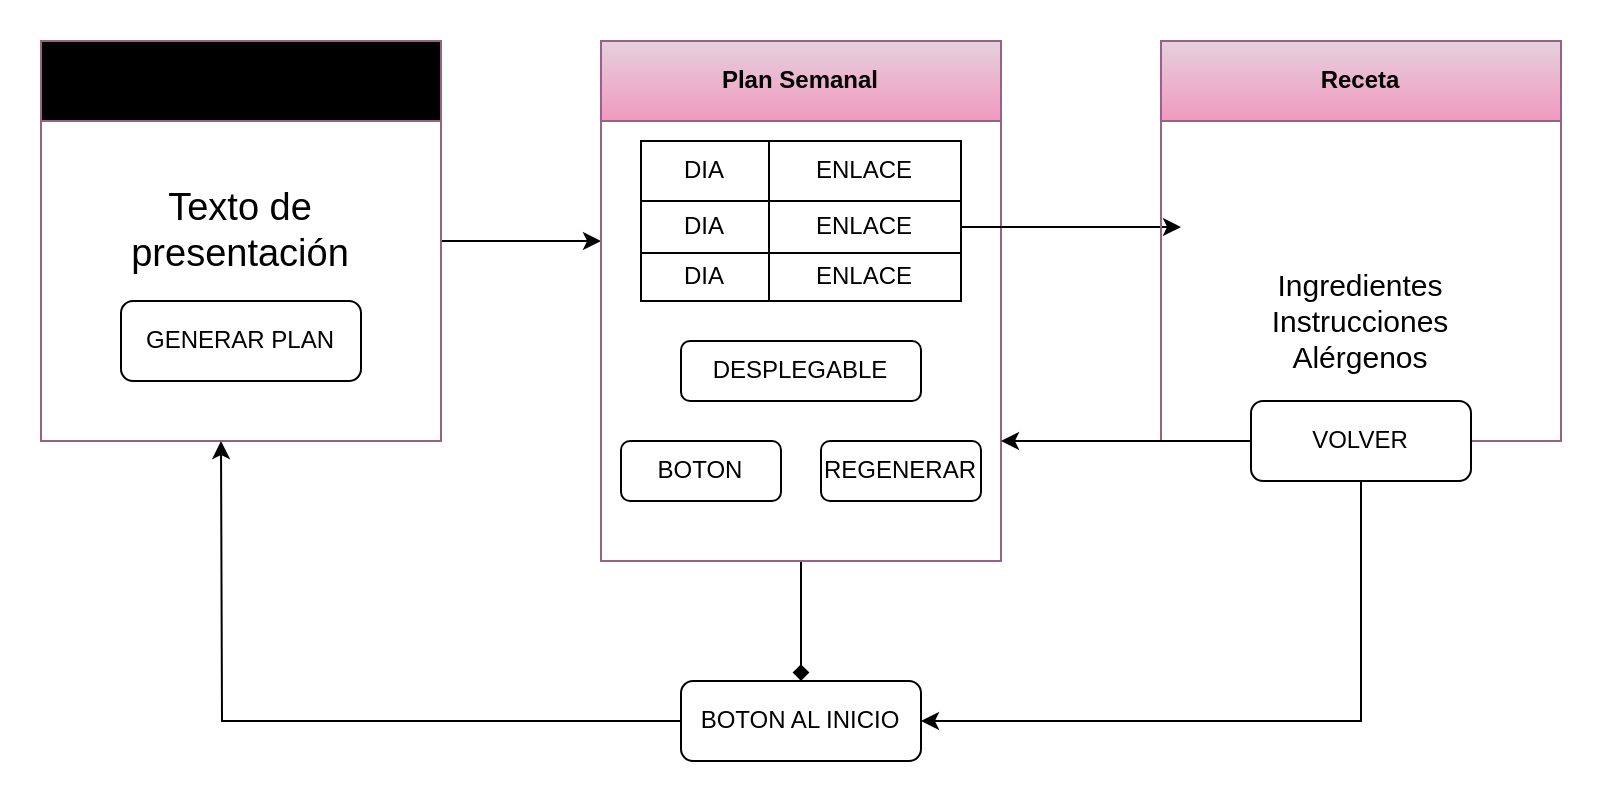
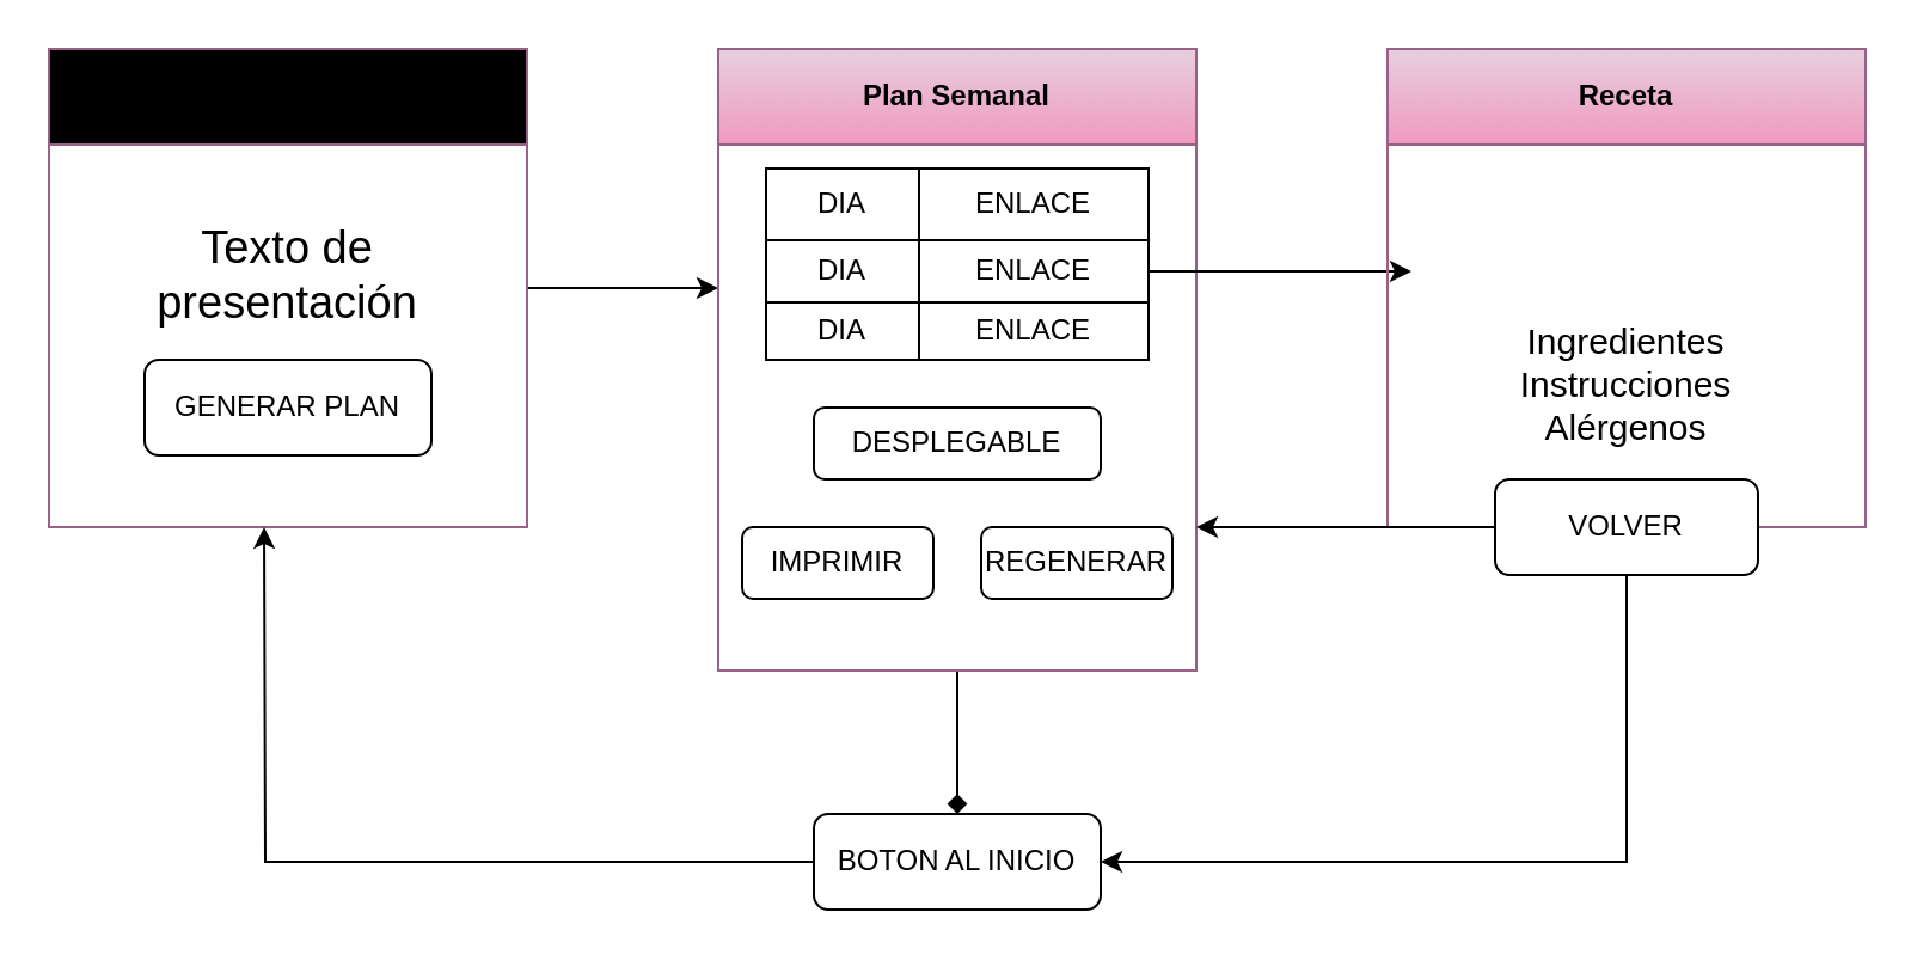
  <mxCell id="0" />
  <mxCell id="1" parent="0" />
  <mxCell id="2" style="edgeStyle=orthogonalEdgeStyle;rounded=0;orthogonalLoop=1;jettySize=auto;html=1;" edge="1" parent="1" source="3"><mxGeometry relative="1" as="geometry"><mxPoint x="300" y="120" as="targetPoint" /></mxGeometry></mxCell>
  <mxCell id="3" value="Inicio" style="swimlane;whiteSpace=wrap;html=1;startSize=40;fillColor=#e6d0de;strokeColor=#996185;gradientColor=light-dark(#F099BF,#B56185);" vertex="1" parent="1"><mxGeometry x="20" y="20" width="200" height="200" as="geometry" /></mxCell>
  <mxCell id="4" value="Texto de presentación" style="text;html=1;align=center;verticalAlign=middle;whiteSpace=wrap;rounded=0;fontSize=19;" vertex="1" parent="3"><mxGeometry x="70" y="80" width="60" height="30" as="geometry" /></mxCell>
  <mxCell id="5" value="GENERAR PLAN" style="rounded=1;whiteSpace=wrap;html=1;" vertex="1" parent="3"><mxGeometry x="40" y="130" width="120" height="40" as="geometry" /></mxCell>
  <mxCell id="6" style="edgeStyle=orthogonalEdgeStyle;rounded=0;orthogonalLoop=1;jettySize=auto;html=1;endArrow=diamond;" edge="1" parent="1" source="7" target="28"><mxGeometry relative="1" as="geometry" /></mxCell>
  <mxCell id="7" value="Plan Semanal" style="swimlane;whiteSpace=wrap;html=1;startSize=40;fillColor=#e6d0de;strokeColor=#996185;gradientColor=#F099BF;" vertex="1" parent="1"><mxGeometry x="300" y="20" width="200" height="260" as="geometry" /></mxCell>
  <mxCell id="8" value="" style="childLayout=tableLayout;recursiveResize=0;shadow=0;fillColor=none;" vertex="1" parent="7"><mxGeometry x="20" y="50" width="160" height="80" as="geometry" /></mxCell>
  <mxCell id="9" value="" style="shape=tableRow;horizontal=0;startSize=0;swimlaneHead=0;swimlaneBody=0;top=0;left=0;bottom=0;right=0;dropTarget=0;collapsible=0;recursiveResize=0;expand=0;fontStyle=0;fillColor=none;strokeColor=inherit;" vertex="1" parent="8"><mxGeometry width="160" height="30" as="geometry" /></mxCell>
  <mxCell id="10" value="DIA" style="connectable=0;recursiveResize=0;strokeColor=inherit;fillColor=none;align=center;whiteSpace=wrap;html=1;" vertex="1" parent="9"><mxGeometry width="64" height="30" as="geometry"><mxRectangle width="64" height="30" as="alternateBounds" /></mxGeometry></mxCell>
  <mxCell id="11" value="ENLACE" style="connectable=0;recursiveResize=0;strokeColor=inherit;fillColor=none;align=center;whiteSpace=wrap;html=1;" vertex="1" parent="9"><mxGeometry x="64" width="96" height="30" as="geometry"><mxRectangle width="96" height="30" as="alternateBounds" /></mxGeometry></mxCell>
  <mxCell id="12" style="shape=tableRow;horizontal=0;startSize=0;swimlaneHead=0;swimlaneBody=0;top=0;left=0;bottom=0;right=0;dropTarget=0;collapsible=0;recursiveResize=0;expand=0;fontStyle=0;fillColor=none;strokeColor=inherit;" vertex="1" parent="8"><mxGeometry y="30" width="160" height="26" as="geometry" /></mxCell>
  <mxCell id="13" value="DIA" style="connectable=0;recursiveResize=0;strokeColor=inherit;fillColor=none;align=center;whiteSpace=wrap;html=1;" vertex="1" parent="12"><mxGeometry width="64" height="26" as="geometry"><mxRectangle width="64" height="26" as="alternateBounds" /></mxGeometry></mxCell>
  <mxCell id="14" value="ENLACE" style="connectable=0;recursiveResize=0;strokeColor=inherit;fillColor=none;align=center;whiteSpace=wrap;html=1;" vertex="1" parent="12"><mxGeometry x="64" width="96" height="26" as="geometry"><mxRectangle width="96" height="26" as="alternateBounds" /></mxGeometry></mxCell>
  <mxCell id="15" style="shape=tableRow;horizontal=0;startSize=0;swimlaneHead=0;swimlaneBody=0;top=0;left=0;bottom=0;right=0;dropTarget=0;collapsible=0;recursiveResize=0;expand=0;fontStyle=0;fillColor=none;strokeColor=inherit;" vertex="1" parent="8"><mxGeometry y="56" width="160" height="24" as="geometry" /></mxCell>
  <mxCell id="16" value="DIA" style="connectable=0;recursiveResize=0;strokeColor=inherit;fillColor=none;align=center;whiteSpace=wrap;html=1;" vertex="1" parent="15"><mxGeometry width="64" height="24" as="geometry"><mxRectangle width="64" height="24" as="alternateBounds" /></mxGeometry></mxCell>
  <mxCell id="17" value="ENLACE" style="connectable=0;recursiveResize=0;strokeColor=inherit;fillColor=none;align=center;whiteSpace=wrap;html=1;" vertex="1" parent="15"><mxGeometry x="64" width="96" height="24" as="geometry"><mxRectangle width="96" height="24" as="alternateBounds" /></mxGeometry></mxCell>
  <mxCell id="18" style="edgeStyle=orthogonalEdgeStyle;rounded=0;orthogonalLoop=1;jettySize=auto;html=1;" edge="1" parent="7" source="12"><mxGeometry relative="1" as="geometry"><mxPoint x="290" y="93" as="targetPoint" /></mxGeometry></mxCell>
  <mxCell id="19" value="DESPLEGABLE" style="rounded=1;whiteSpace=wrap;html=1;" vertex="1" parent="7"><mxGeometry x="40" y="150" width="120" height="30" as="geometry" /></mxCell>
- <mxCell id="20" value="BOTON" style="rounded=1;whiteSpace=wrap;html=1;" vertex="1" parent="7"><mxGeometry x="10" y="200" width="80" height="30" as="geometry" /></mxCell>
+ <mxCell id="20" value="IMPRIMIR" style="rounded=1;whiteSpace=wrap;html=1;" vertex="1" parent="7"><mxGeometry x="10" y="200" width="80" height="30" as="geometry" /></mxCell>
  <mxCell id="21" value="REGENERAR" style="rounded=1;whiteSpace=wrap;html=1;" vertex="1" parent="7"><mxGeometry x="110" y="200" width="80" height="30" as="geometry" /></mxCell>
  <mxCell id="22" value="Receta" style="swimlane;whiteSpace=wrap;html=1;startSize=40;fillColor=#e6d0de;strokeColor=#996185;gradientColor=#F099BF;" vertex="1" parent="1"><mxGeometry x="580" y="20" width="200" height="200" as="geometry" /></mxCell>
  <mxCell id="23" value="Ingredientes&lt;div&gt;Instrucciones&lt;/div&gt;&lt;div&gt;Alérgenos&lt;/div&gt;" style="text;html=1;align=center;verticalAlign=middle;whiteSpace=wrap;rounded=0;fontSize=15;" vertex="1" parent="22"><mxGeometry x="10" y="100" width="180" height="80" as="geometry" /></mxCell>
  <mxCell id="24" style="edgeStyle=orthogonalEdgeStyle;rounded=0;orthogonalLoop=1;jettySize=auto;html=1;" edge="1" parent="1" source="26"><mxGeometry relative="1" as="geometry"><mxPoint x="500" y="220" as="targetPoint" /></mxGeometry></mxCell>
  <mxCell id="25" style="edgeStyle=orthogonalEdgeStyle;rounded=0;orthogonalLoop=1;jettySize=auto;html=1;entryX=1;entryY=0.5;entryDx=0;entryDy=0;" edge="1" parent="1" source="26" target="28"><mxGeometry relative="1" as="geometry"><mxPoint x="680" y="410" as="targetPoint" /><Array as="points"><mxPoint x="680" y="360" /></Array></mxGeometry></mxCell>
  <mxCell id="26" value="VOLVER" style="rounded=1;whiteSpace=wrap;html=1;" vertex="1" parent="1"><mxGeometry x="625" y="200" width="110" height="40" as="geometry" /></mxCell>
  <mxCell id="27" style="edgeStyle=orthogonalEdgeStyle;rounded=0;orthogonalLoop=1;jettySize=auto;html=1;" edge="1" parent="1" source="28"><mxGeometry relative="1" as="geometry"><mxPoint x="110" y="220" as="targetPoint" /></mxGeometry></mxCell>
  <mxCell id="28" value="BOTON AL INICIO" style="rounded=1;whiteSpace=wrap;html=1;" vertex="1" parent="1"><mxGeometry x="340" y="340" width="120" height="40" as="geometry" /></mxCell>
